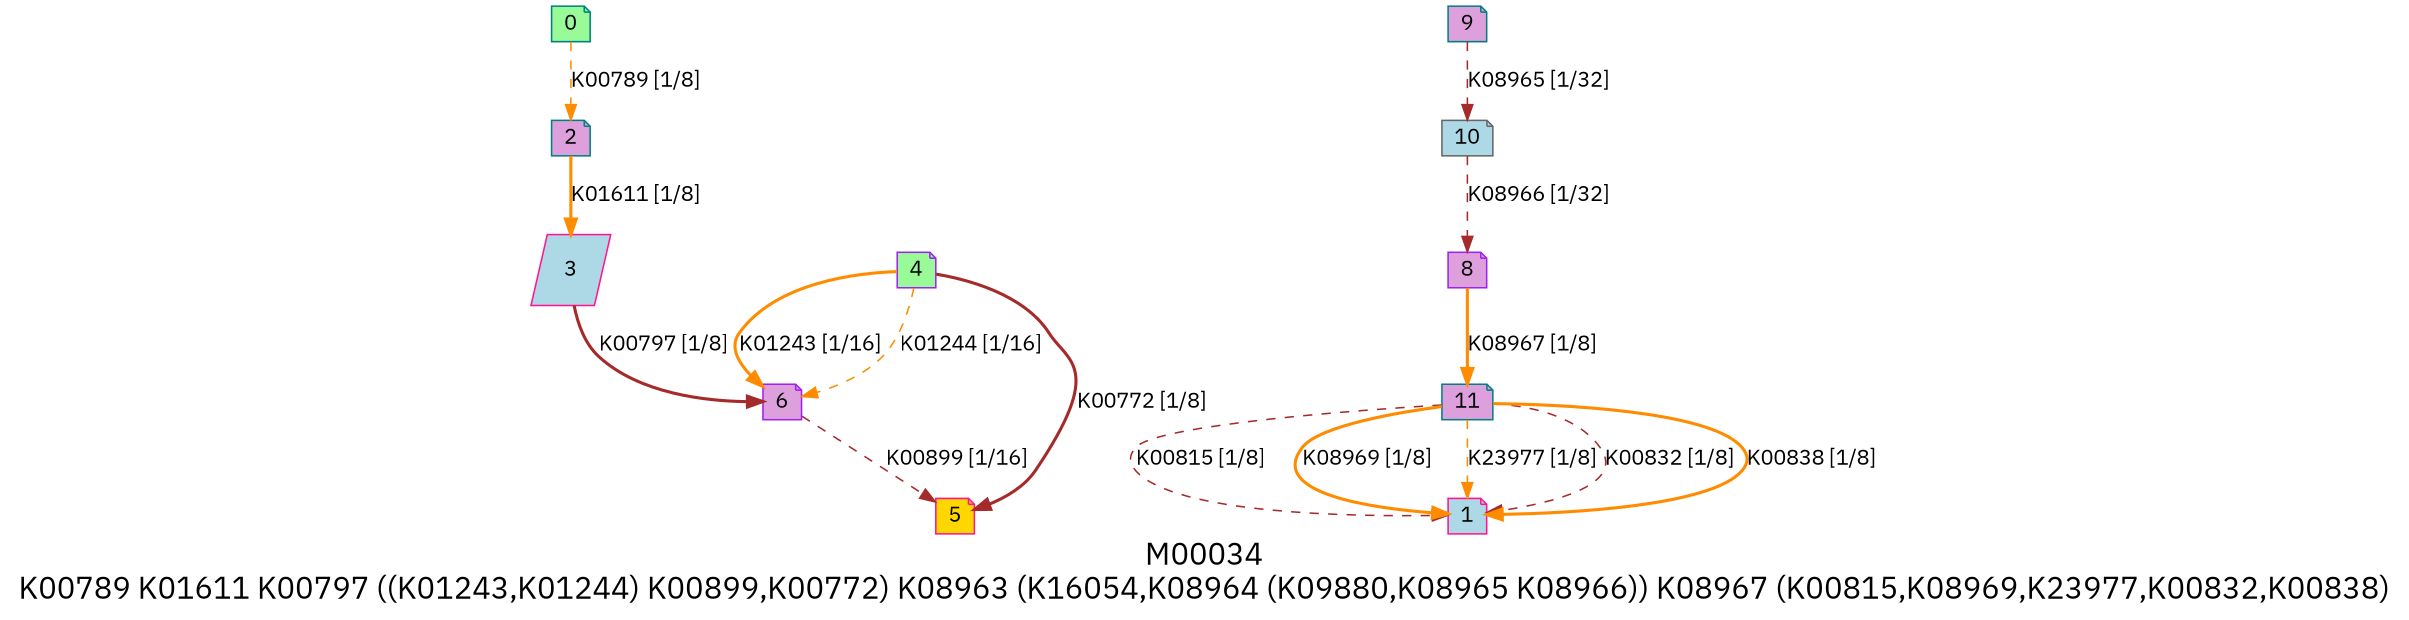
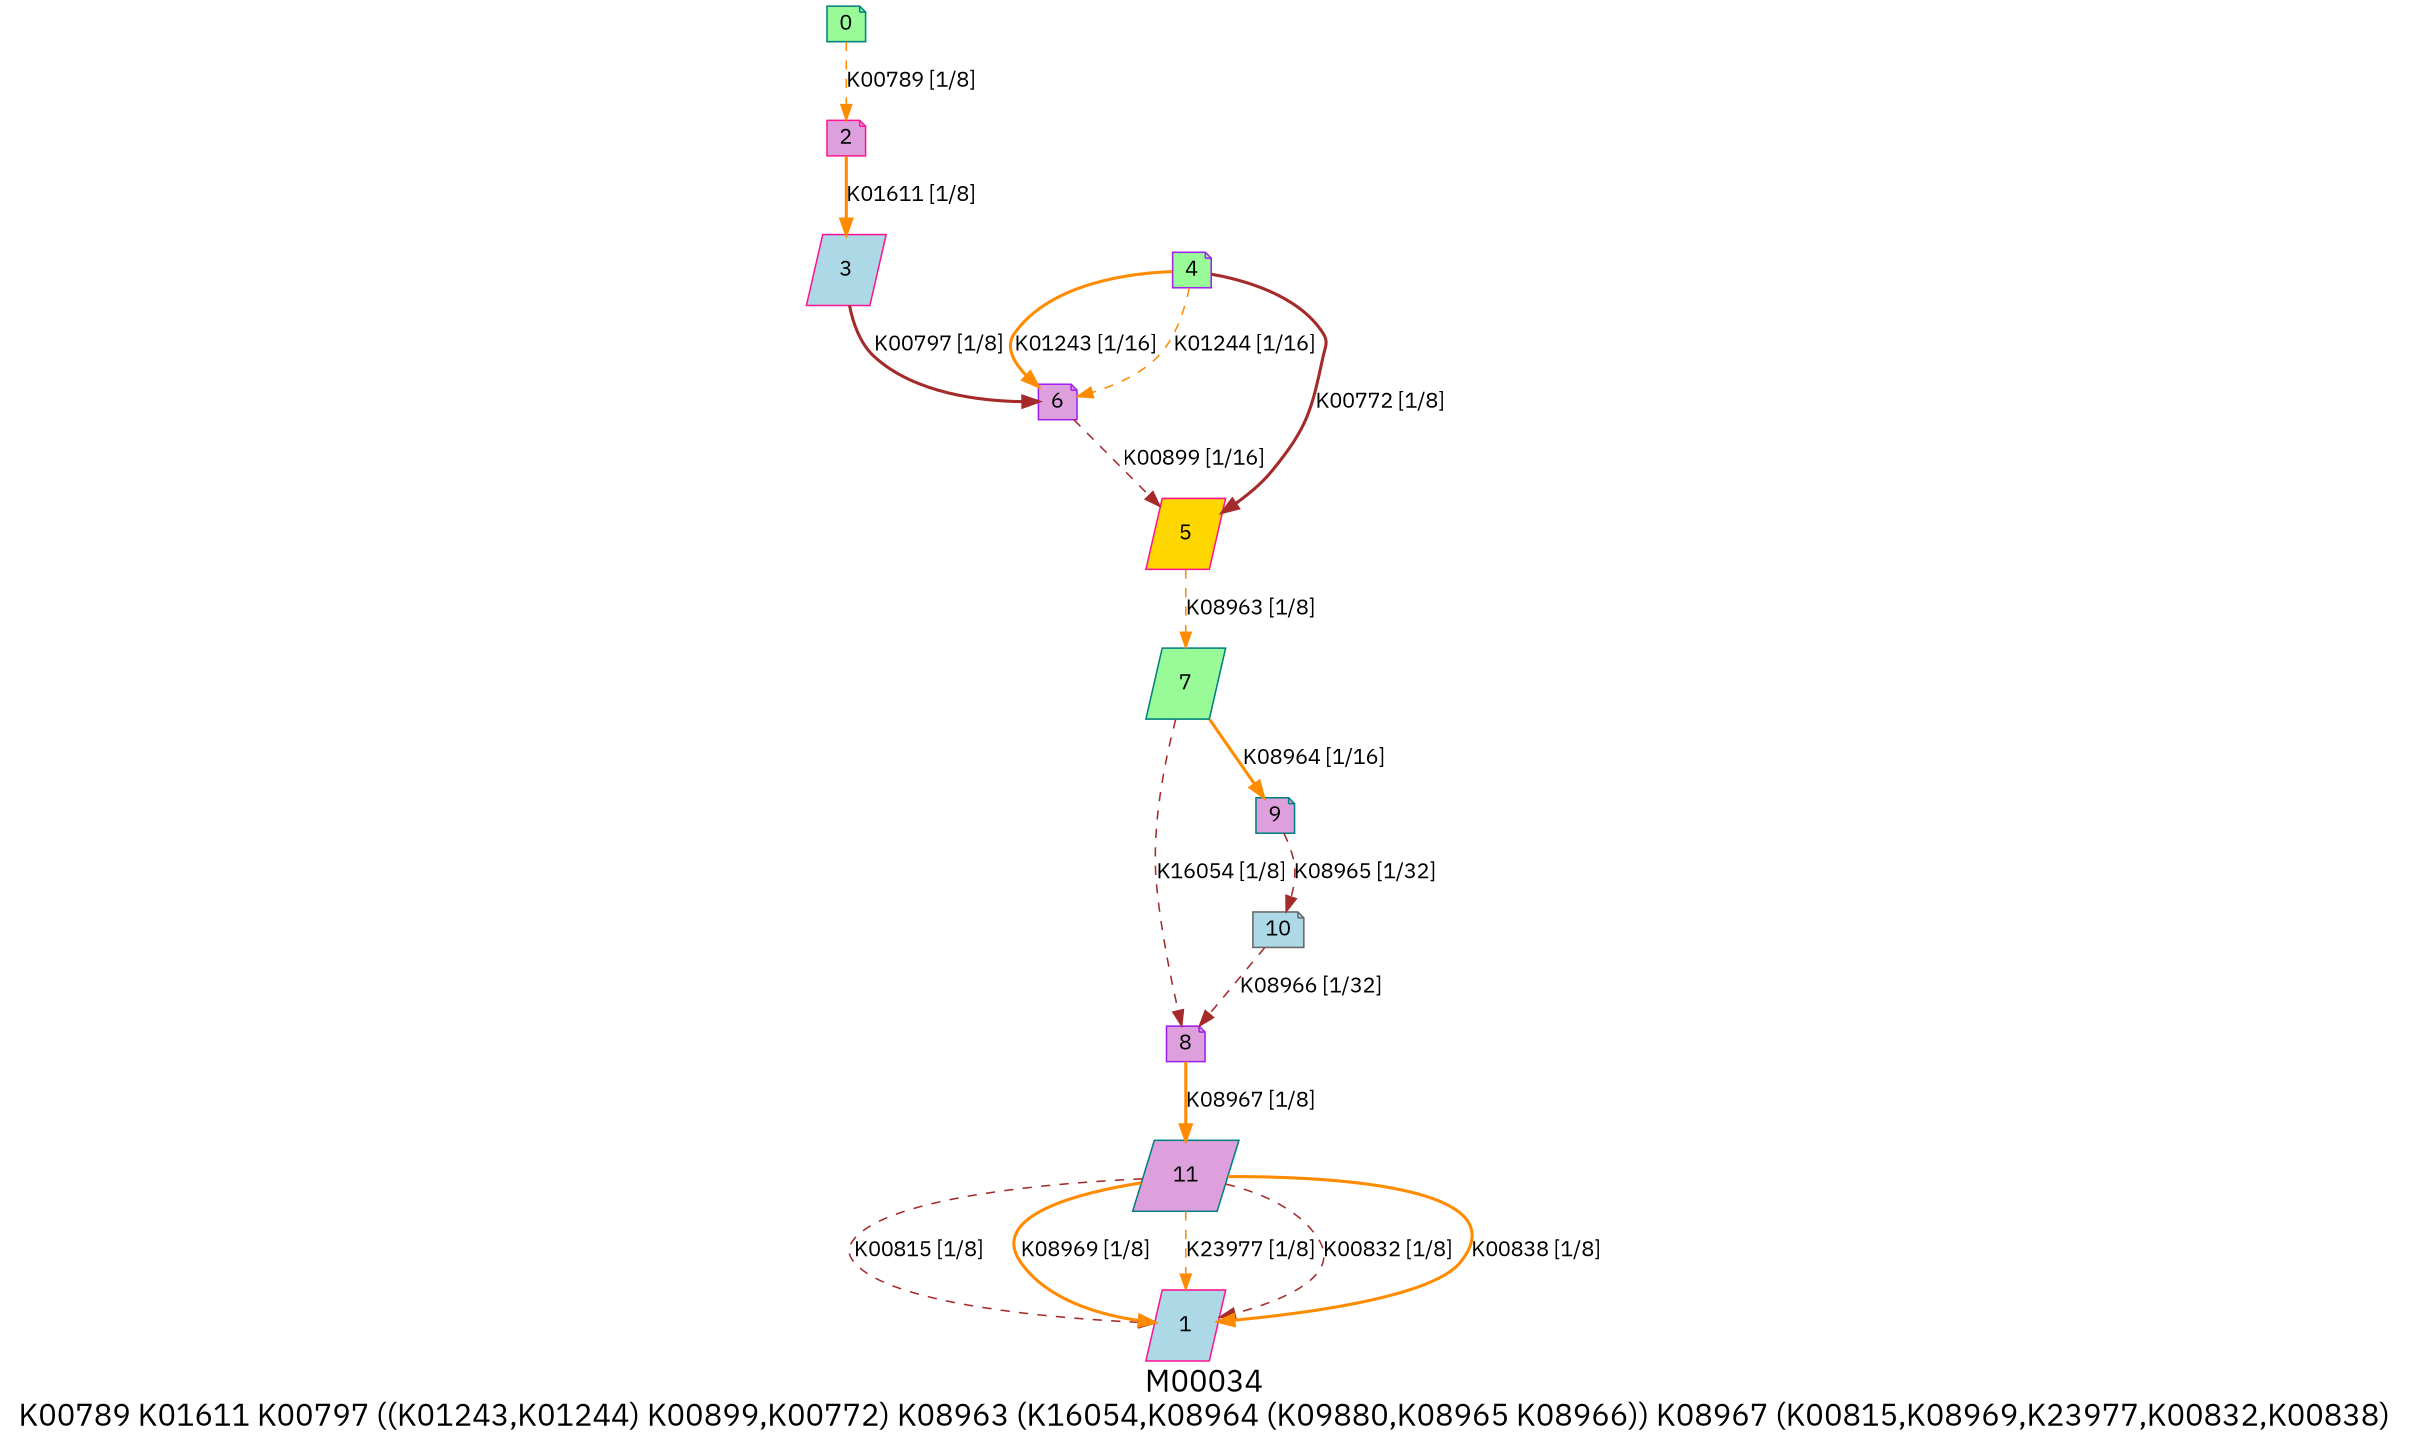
  digraph {
    fontname="IBM Plex Sans"
    fontsize=20
    label="M00034\nK00789 K01611 K00797 ((K01243,K01244) K00899,K00772) K08963 (K16054,K08964 (K09880,K08965 K08966)) K08967 (K00815,K08969,K23977,K00832,K00838)"
    node [color=teal fillcolor=plum fontname="IBM Plex Sans" shape=note style=filled]
    edge [color=darkorange fontname="IBM Plex Sans" style=dashed]
    0 [fillcolor=palegreen height=.3 width=.3]
-   1 [color=deeppink fillcolor=lightblue height=.3 width=.3]
-   2 [height=.3 width=.3]
+   1 [color=deeppink fillcolor=lightblue height=.3 shape=parallelogram width=.3]
+   2 [color=deeppink height=.3 width=.3]
    3 [color=deeppink fillcolor=lightblue height=.3 shape=parallelogram width=.3]
    4 [color=purple fillcolor=palegreen height=.3 width=.3]
-   5 [color=deeppink fillcolor=gold height=.3 width=.3]
+   5 [color=deeppink fillcolor=gold height=.3 shape=parallelogram width=.3]
    6 [color=purple height=.3 width=.3]
+   7 [fillcolor=palegreen height=.3 shape=parallelogram width=.3]
    8 [color=purple height=.3 width=.3]
    9 [height=.3 width=.3]
    10 [color=gray40 fillcolor=lightblue height=.3 width=.3]
-   11 [height=.3 width=.3]
+   11 [height=.3 shape=parallelogram width=.3]
    subgraph sub_1 {
      0
      1
      2
      3
      4
      5
      6
+     7
      8
      9
      10
      11
    }
    0 -> 2 [label="K00789 [1/8]"]
    2 -> 3 [label="K01611 [1/8]" style=bold]
    3 -> 6 [color=brown label="K00797 [1/8]" style=bold]
    4 -> 5 [color=brown label="K00772 [1/8]" style=bold]
    4 -> 6 [label="K01243 [1/16]" style=bold]
    4 -> 6 [label="K01244 [1/16]"]
+   5 -> 7 [label="K08963 [1/8]"]
    6 -> 5 [color=brown label="K00899 [1/16]"]
+   7 -> 8 [color=brown label="K16054 [1/8]"]
+   7 -> 9 [label="K08964 [1/16]" style=bold]
    8 -> 11 [label="K08967 [1/8]" style=bold]
    9 -> 10 [color=brown label="K08965 [1/32]"]
    10 -> 8 [color=brown label="K08966 [1/32]"]
    11 -> 1 [color=brown label="K00815 [1/8]"]
    11 -> 1 [label="K08969 [1/8]" style=bold]
    11 -> 1 [label="K23977 [1/8]"]
    11 -> 1 [color=brown label="K00832 [1/8]"]
    11 -> 1 [label="K00838 [1/8]" style=bold]
  }
